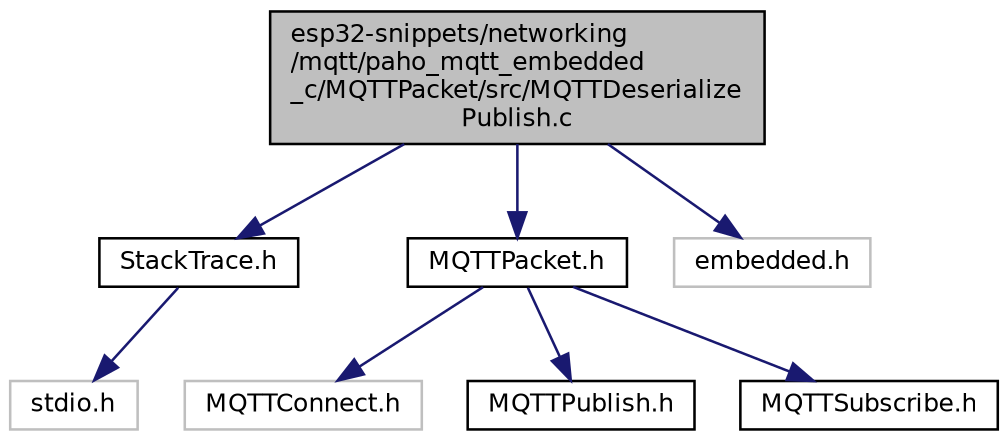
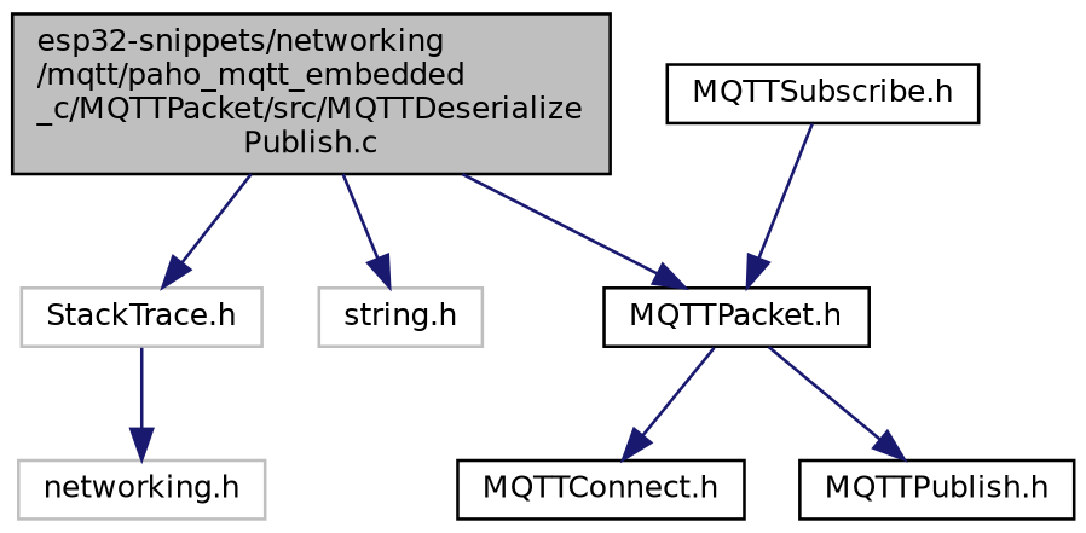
  digraph {
    node [color=black fillcolor=white fontname=Helvetica fontsize=10 shape=record style=filled]
    edge [color=midnightblue fontname=Helvetica fontsize=10 labelfontname=Helvetica labelfontsize=10 style=solid]
    n1 [fillcolor=grey75 fontcolor=black height=0.2 label="esp32-snippets/networking\l/mqtt/paho_mqtt_embedded\l_c/MQTTPacket/src/MQTTDeserialize\lPublish.c" width=0.4]
-   n2 [height=0.2 label="StackTrace.h" width=0.4]
+   n2 [color=grey75 height=0.2 label="StackTrace.h" width=0.4]
    n3 [height=0.2 label="MQTTPacket.h" width=0.4]
-   n4 [color=grey75 height=0.2 label="embedded.h" width=0.4]
-   n5 [color=grey75 height=0.2 label="stdio.h" width=0.4]
-   n6 [color=grey75 height=0.2 label="MQTTConnect.h" width=0.4]
+   n4 [color=grey75 height=0.2 label="string.h" width=0.4]
+   n5 [color=grey75 height=0.2 label="networking.h" width=0.4]
+   n6 [height=0.2 label="MQTTConnect.h" width=0.4]
    n7 [height=0.2 label="MQTTPublish.h" width=0.4]
    n8 [height=0.2 label="MQTTSubscribe.h" width=0.4]
    n1 -> n2
    n1 -> n3
    n1 -> n4
    n2 -> n5
    n3 -> n6
    n3 -> n7
-   n3 -> n8
+   n8 -> n3
  }
